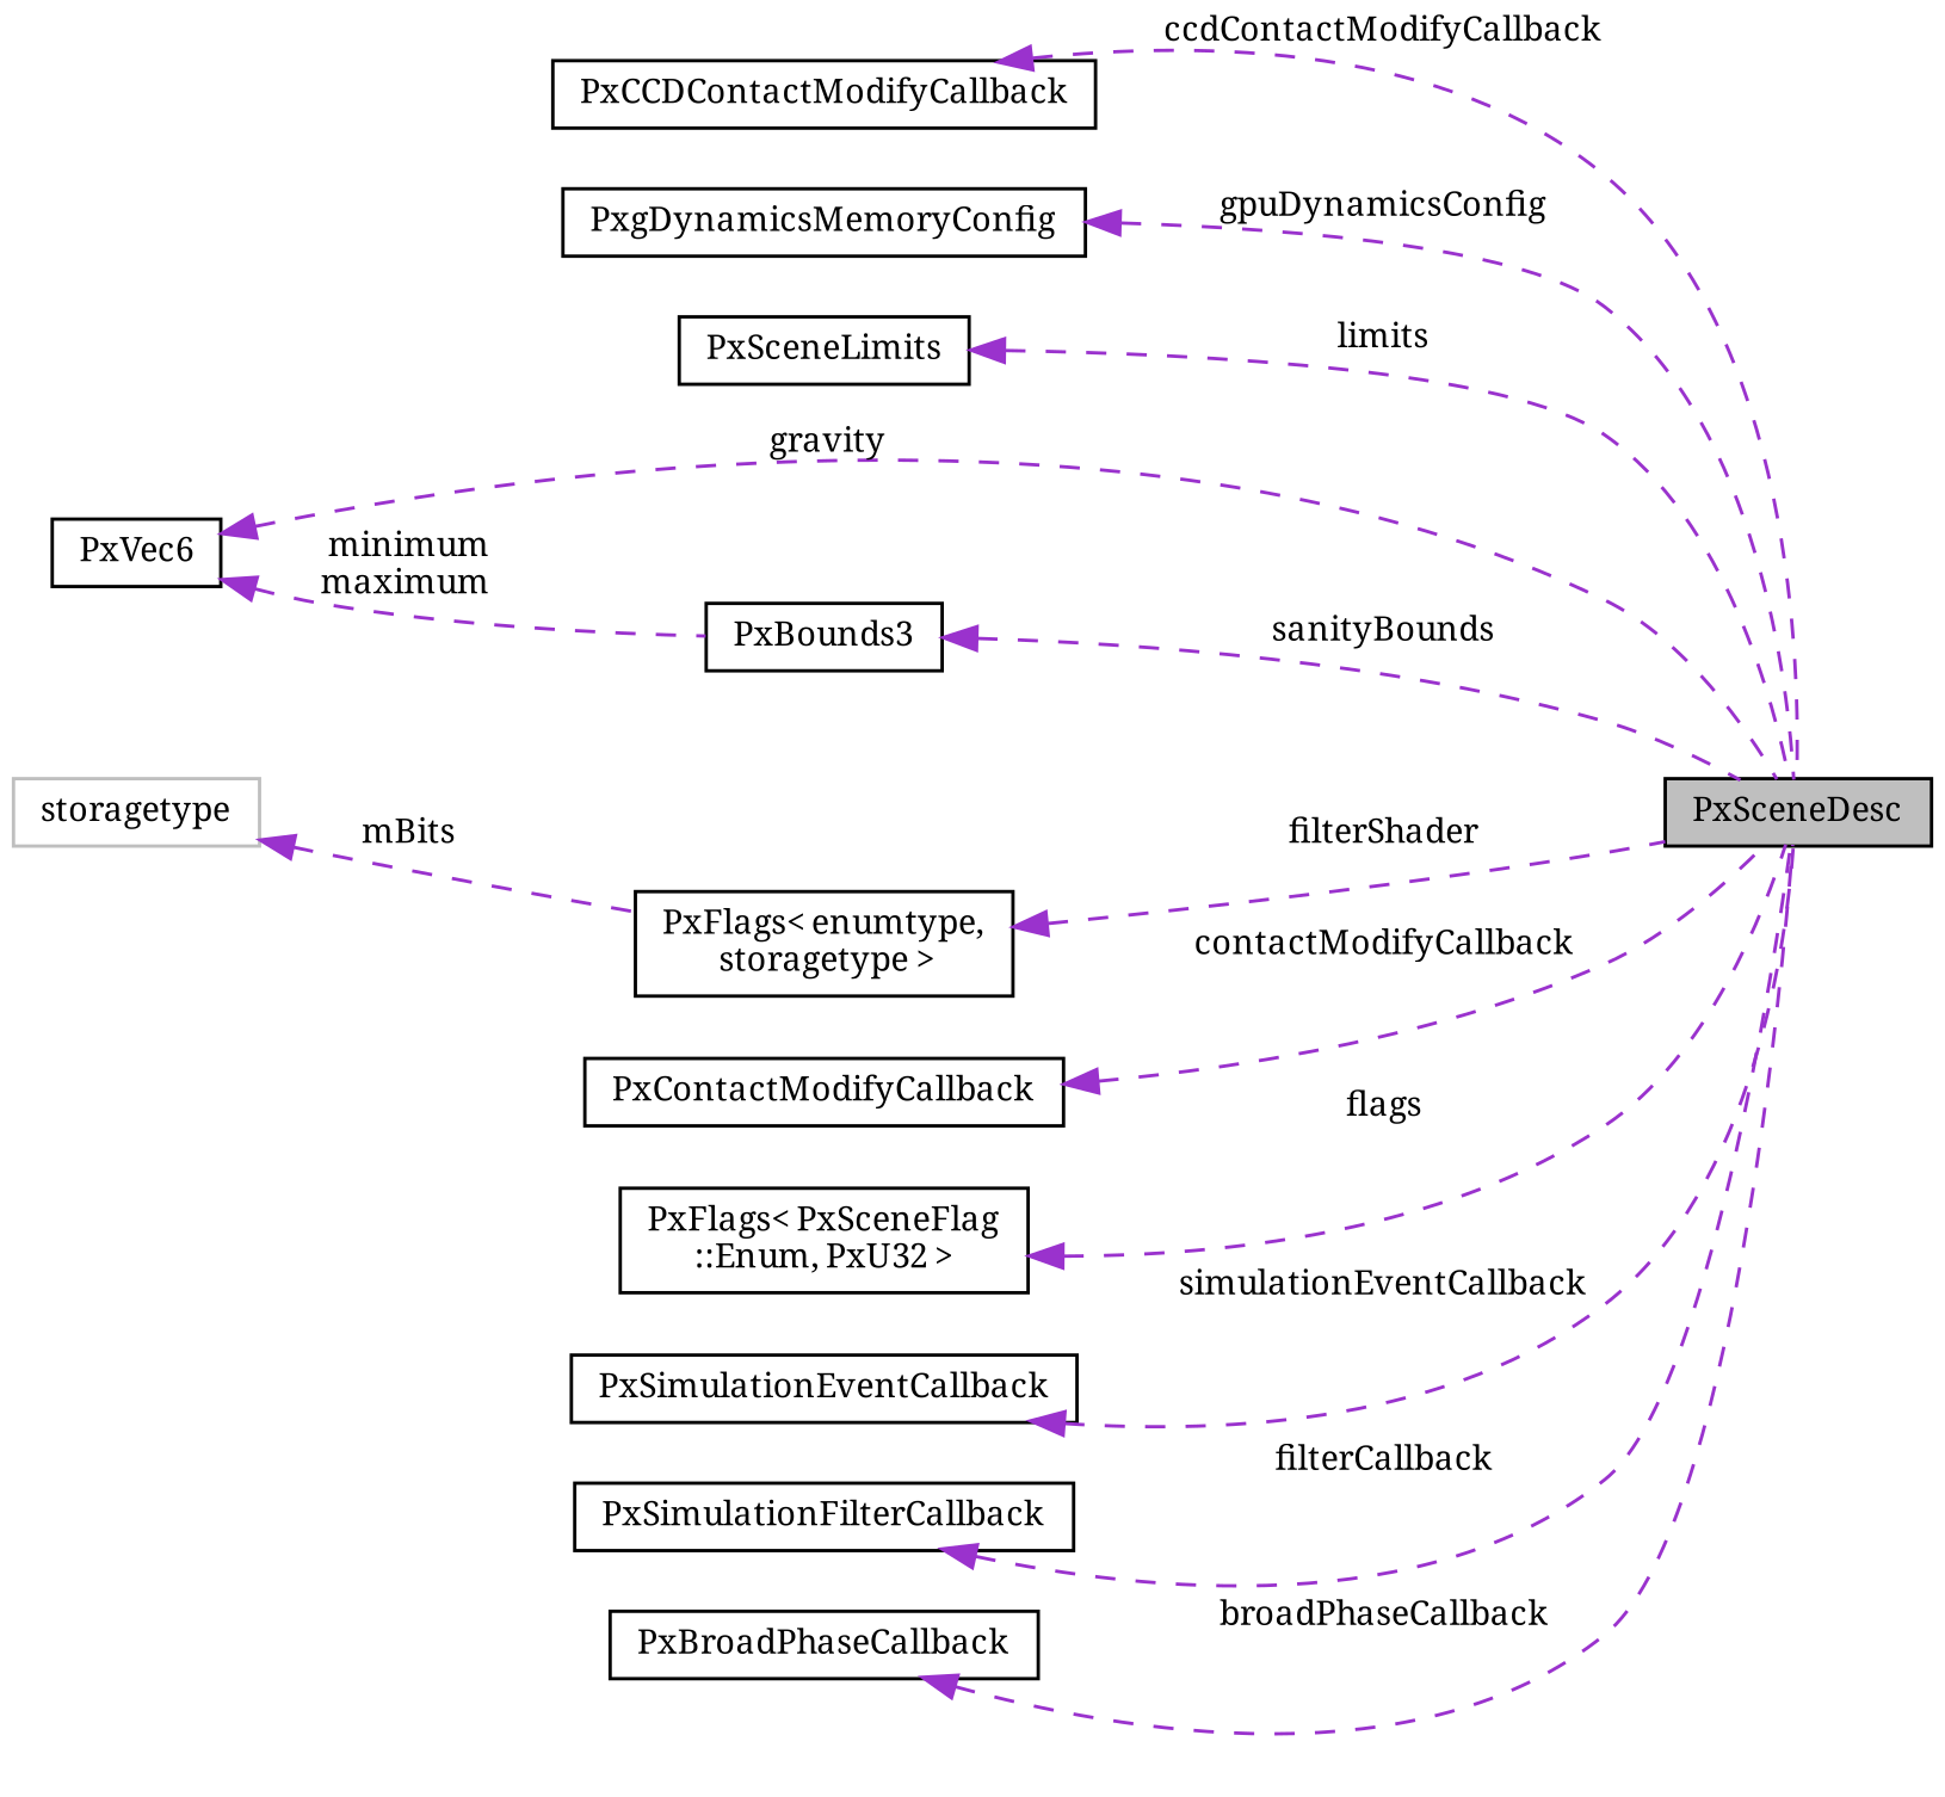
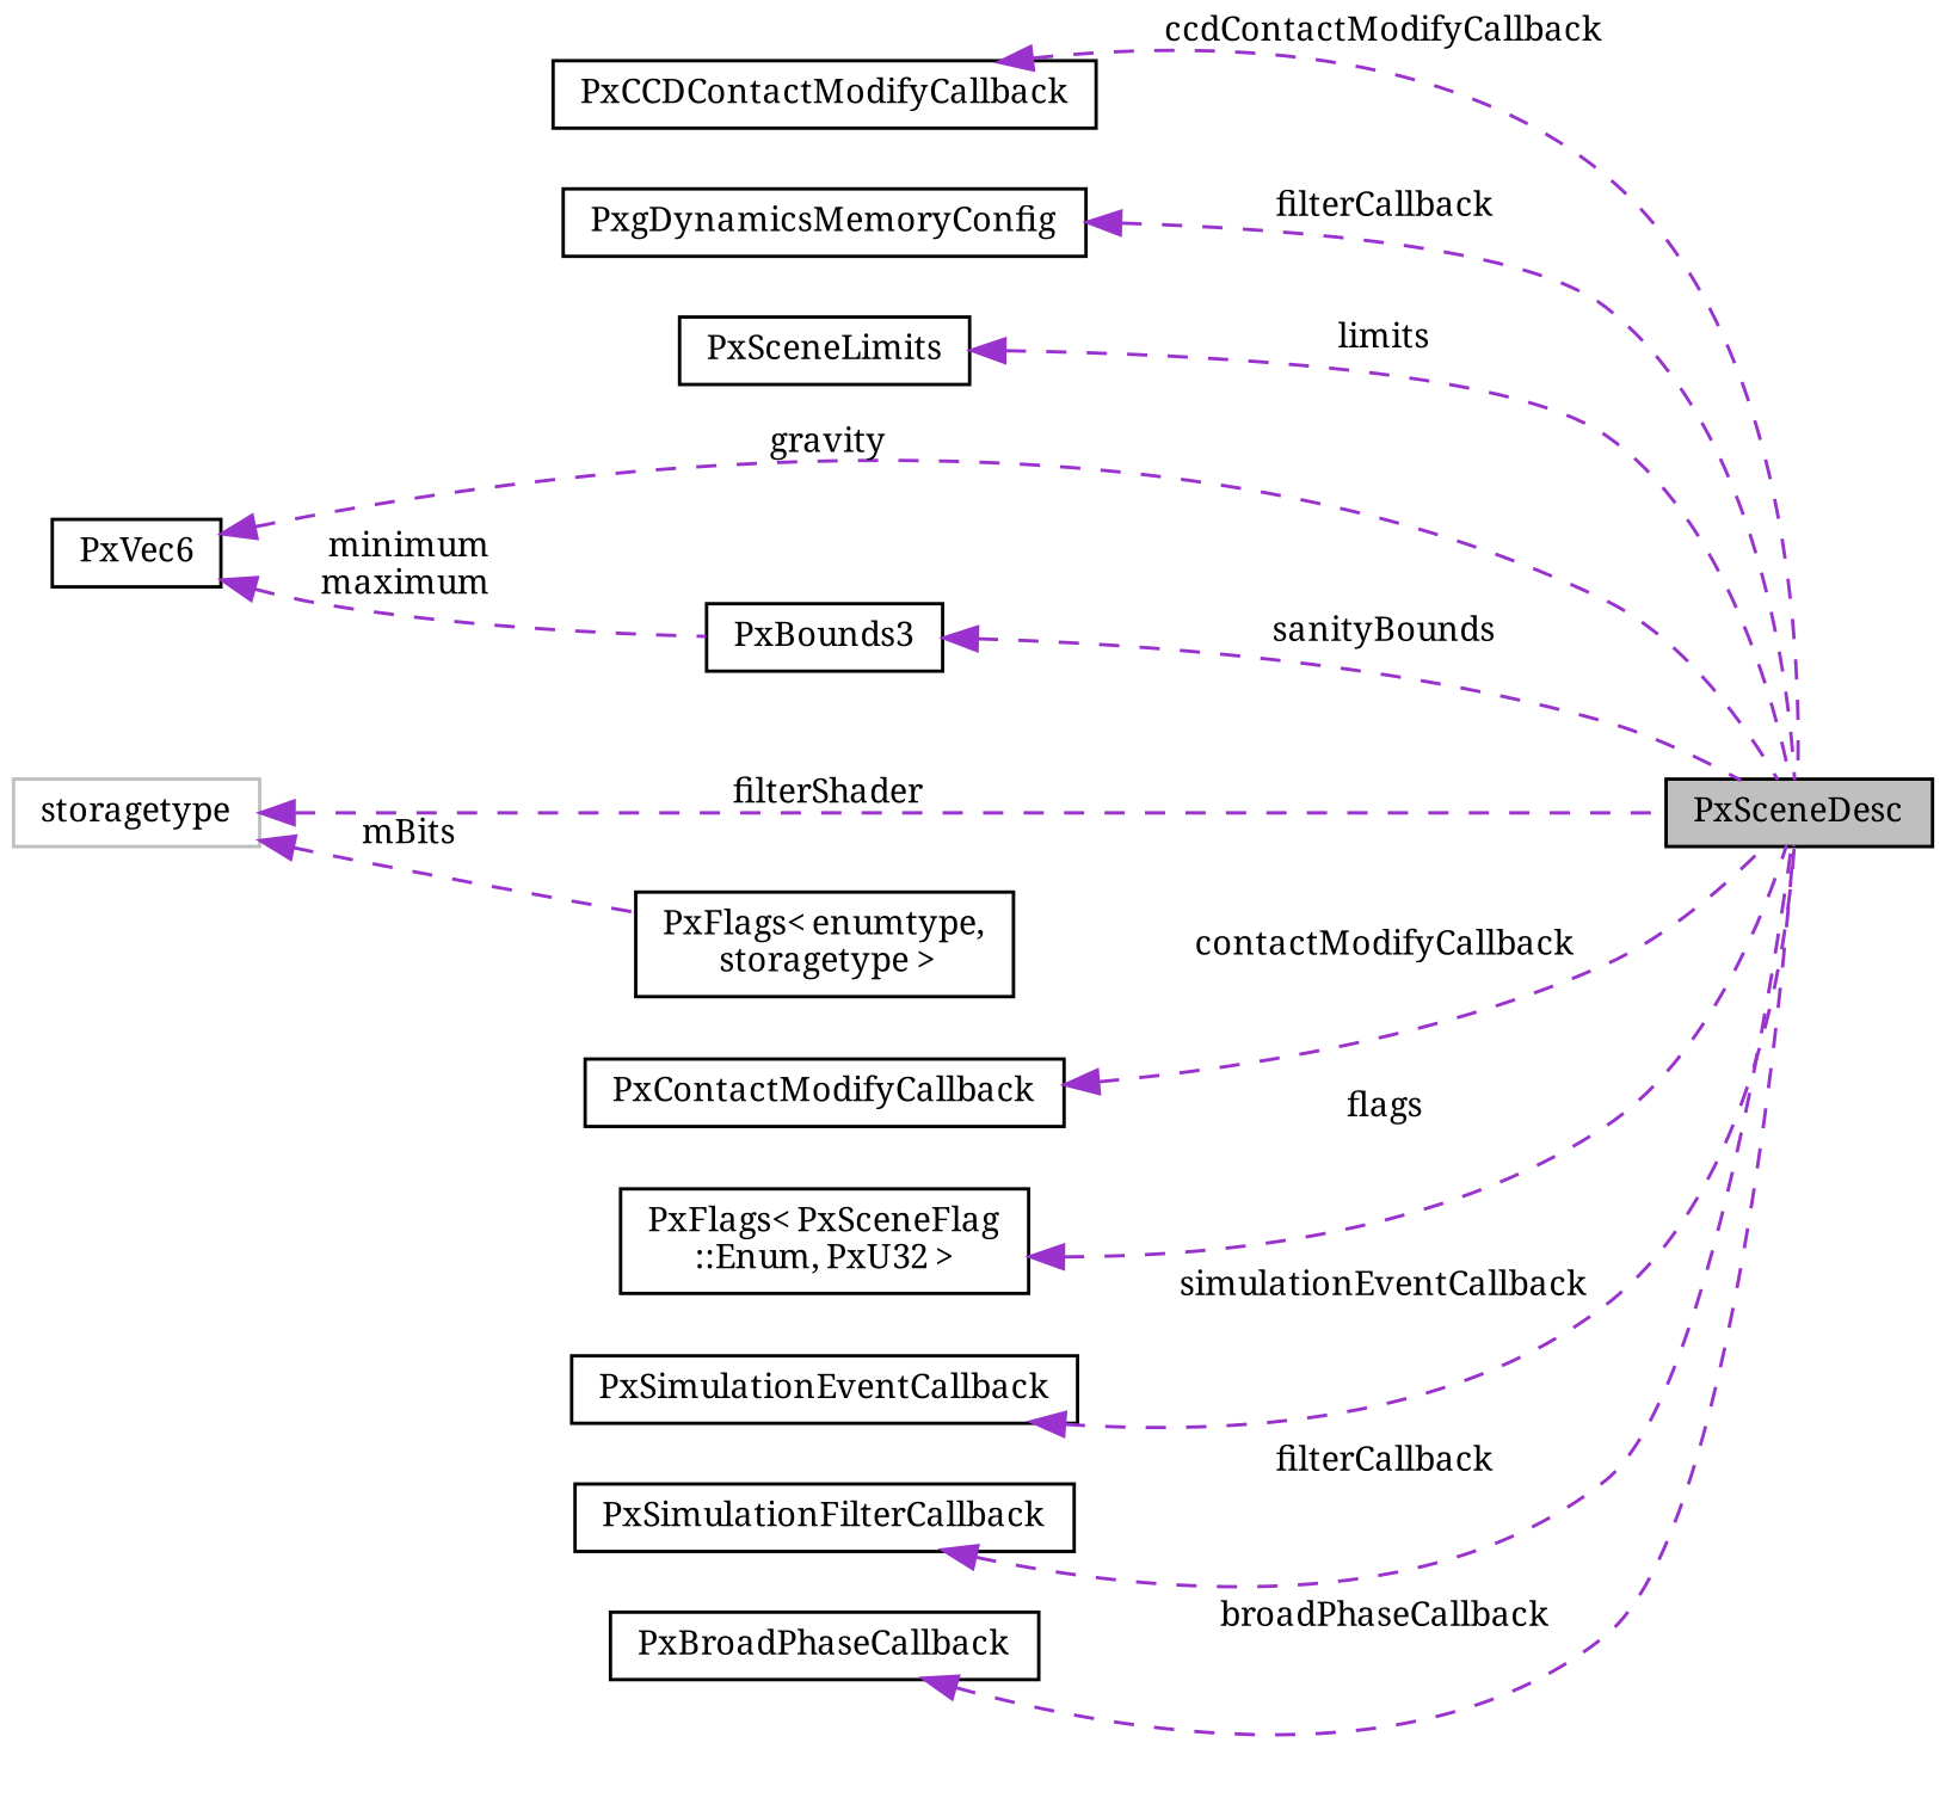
  digraph {
    fontname="Noto Serif"
    rankdir=LR
    node [color=black fillcolor=white fontname="Noto Serif" fontsize=10 shape=record style=filled]
    edge [color=darkorchid3 dir=back fontname="Noto Serif" fontsize=10 labelfontname=Helvetica labelfontsize=10 style=dashed]
    n1 [fillcolor=grey75 fontcolor=black height=0.2 label=PxSceneDesc width=0.4]
    n2 [height=0.2 label=PxCCDContactModifyCallback width=0.4]
    n3 [height=0.2 label=PxgDynamicsMemoryConfig width=0.4]
    n4 [height=0.2 label=PxSceneLimits width=0.4]
    n5 [height=0.2 label=PxBounds3 width=0.4]
    n6 [height=0.2 label=PxVec6 width=0.4]
    n7 [height=0.2 label="PxFlags\< enumtype,\l storagetype \>" width=0.4]
    n8 [color=grey75 height=0.2 label=storagetype width=0.4]
    n9 [height=0.2 label=PxContactModifyCallback width=0.4]
    n10 [height=0.2 label="PxFlags\< PxSceneFlag\l::Enum, PxU32 \>" width=0.4]
    n11 [height=0.2 label=PxSimulationEventCallback width=0.4]
    n12 [height=0.2 label=PxSimulationFilterCallback width=0.4]
    n13 [height=0.2 label=PxBroadPhaseCallback width=0.4]
    n2 -> n1 [label=" ccdContactModifyCallback"]
-   n3 -> n1 [label=" gpuDynamicsConfig"]
+   n3 -> n1 [label=" filterCallback"]
    n4 -> n1 [label=" limits"]
    n5 -> n1 [label=" sanityBounds"]
    n6 -> n1 [label=" gravity"]
    n6 -> n5 [label=" minimum\nmaximum"]
-   n7 -> n1 [label=" filterShader"]
+   n8 -> n1 [label=" filterShader"]
    n8 -> n7 [label=" mBits"]
    n9 -> n1 [label=" contactModifyCallback"]
    n10 -> n1 [label=" flags"]
    n11 -> n1 [label=" simulationEventCallback"]
    n12 -> n1 [label=" filterCallback"]
    n13 -> n1 [label=" broadPhaseCallback"]
  }
